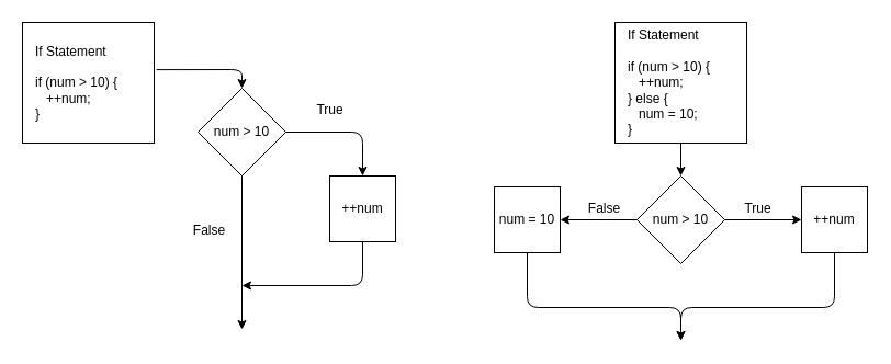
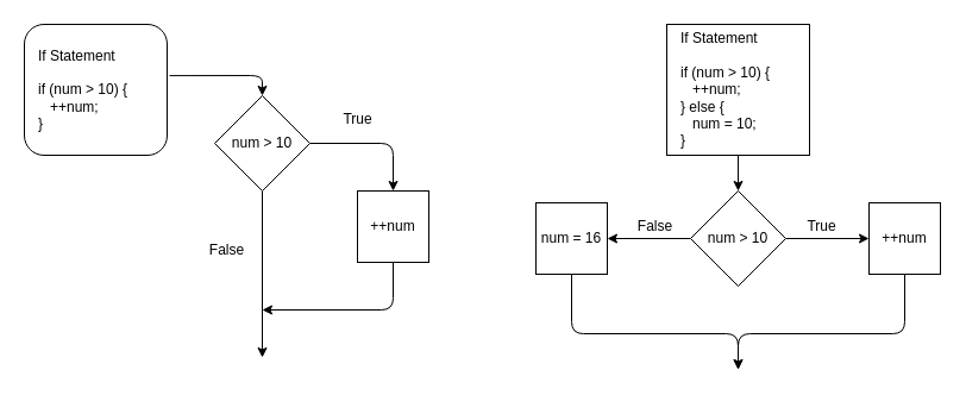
  <mxCell id="0" />
  <mxCell id="1" parent="0" />
- <mxCell id="2" value="&amp;nbsp; &amp;nbsp;If Statement&lt;br&gt;&lt;br&gt;&amp;nbsp; &amp;nbsp;if (num &amp;gt; 10) {&lt;br&gt;&amp;nbsp; &amp;nbsp; &amp;nbsp; ++num;&lt;br&gt;&amp;nbsp; &amp;nbsp;}" style="rounded=0;whiteSpace=wrap;html=1;align=left;" vertex="1" parent="1"><mxGeometry x="20" y="20" width="120" height="110" as="geometry" /></mxCell>
+ <mxCell id="2" value="&amp;nbsp; &amp;nbsp;If Statement&lt;br&gt;&lt;br&gt;&amp;nbsp; &amp;nbsp;if (num &amp;gt; 10) {&lt;br&gt;&amp;nbsp; &amp;nbsp; &amp;nbsp; ++num;&lt;br&gt;&amp;nbsp; &amp;nbsp;}" style="whiteSpace=wrap;html=1;align=left;rounded=1;" vertex="1" parent="1"><mxGeometry x="20" y="20" width="120" height="110" as="geometry" /></mxCell>
  <mxCell id="3" style="edgeStyle=none;html=1;entryX=0.5;entryY=0;entryDx=0;entryDy=0;" edge="1" parent="1" source="5" target="8"><mxGeometry relative="1" as="geometry"><mxPoint x="330" y="120" as="targetPoint" /><Array as="points"><mxPoint x="330" y="120" /></Array></mxGeometry></mxCell>
  <mxCell id="4" style="edgeStyle=none;html=1;" edge="1" parent="1" source="5"><mxGeometry relative="1" as="geometry"><mxPoint x="220" y="300" as="targetPoint" /></mxGeometry></mxCell>
  <mxCell id="5" value="num &amp;gt; 10" style="rhombus;whiteSpace=wrap;html=1;" vertex="1" parent="1"><mxGeometry x="180" y="80" width="80" height="80" as="geometry" /></mxCell>
  <mxCell id="6" value="" style="endArrow=classic;html=1;entryX=0.5;entryY=0;entryDx=0;entryDy=0;exitX=1.017;exitY=0.392;exitDx=0;exitDy=0;exitPerimeter=0;" edge="1" parent="1" source="2" target="5"><mxGeometry width="50" height="50" relative="1" as="geometry"><mxPoint x="220" y="20" as="sourcePoint" /><mxPoint x="430" y="400" as="targetPoint" /><Array as="points"><mxPoint x="220" y="63" /></Array></mxGeometry></mxCell>
  <mxCell id="7" style="edgeStyle=none;html=1;exitX=0.5;exitY=1;exitDx=0;exitDy=0;" edge="1" parent="1" source="8"><mxGeometry relative="1" as="geometry"><mxPoint x="220" y="260" as="targetPoint" /><Array as="points"><mxPoint x="330" y="260" /></Array></mxGeometry></mxCell>
  <mxCell id="8" value="++num" style="whiteSpace=wrap;html=1;aspect=fixed;" vertex="1" parent="1"><mxGeometry x="300" y="160" width="60" height="60" as="geometry" /></mxCell>
  <mxCell id="9" value="True" style="text;html=1;align=center;verticalAlign=middle;resizable=0;points=[];autosize=1;strokeColor=none;fillColor=none;" vertex="1" parent="1"><mxGeometry x="280" y="90" width="40" height="20" as="geometry" /></mxCell>
  <mxCell id="10" value="False" style="text;html=1;align=center;verticalAlign=middle;resizable=0;points=[];autosize=1;strokeColor=none;fillColor=none;" vertex="1" parent="1"><mxGeometry x="170" y="200" width="40" height="20" as="geometry" /></mxCell>
  <mxCell id="11" style="edgeStyle=none;html=1;entryX=0.5;entryY=0;entryDx=0;entryDy=0;" edge="1" parent="1" source="12" target="15"><mxGeometry relative="1" as="geometry" /></mxCell>
  <mxCell id="12" value="&amp;nbsp; &amp;nbsp;If Statement&lt;br&gt;&lt;br&gt;&amp;nbsp; &amp;nbsp;if (num &amp;gt; 10) {&lt;br&gt;&amp;nbsp; &amp;nbsp; &amp;nbsp; ++num;&lt;br&gt;&amp;nbsp; &amp;nbsp;} else {&lt;br&gt;&amp;nbsp; &amp;nbsp; &amp;nbsp; num = 10;&lt;br&gt;&amp;nbsp; &amp;nbsp;}" style="rounded=0;whiteSpace=wrap;html=1;align=left;" vertex="1" parent="1"><mxGeometry x="560" y="20" width="120" height="110" as="geometry" /></mxCell>
  <mxCell id="13" style="edgeStyle=none;html=1;entryX=1;entryY=0.5;entryDx=0;entryDy=0;" edge="1" parent="1" source="15" target="19"><mxGeometry relative="1" as="geometry" /></mxCell>
  <mxCell id="14" style="edgeStyle=none;html=1;entryX=0;entryY=0.5;entryDx=0;entryDy=0;" edge="1" parent="1" source="15" target="17"><mxGeometry relative="1" as="geometry" /></mxCell>
  <mxCell id="15" value="num &amp;gt; 10" style="rhombus;whiteSpace=wrap;html=1;" vertex="1" parent="1"><mxGeometry x="580" y="160" width="80" height="80" as="geometry" /></mxCell>
  <mxCell id="16" style="edgeStyle=none;html=1;exitX=0.5;exitY=1;exitDx=0;exitDy=0;" edge="1" parent="1" source="17"><mxGeometry relative="1" as="geometry"><mxPoint x="620" y="310" as="targetPoint" /><Array as="points"><mxPoint x="760" y="280" /><mxPoint x="620" y="280" /></Array></mxGeometry></mxCell>
  <mxCell id="17" value="++num" style="whiteSpace=wrap;html=1;aspect=fixed;" vertex="1" parent="1"><mxGeometry x="730" y="170" width="60" height="60" as="geometry" /></mxCell>
  <mxCell id="18" style="edgeStyle=none;html=1;exitX=0.5;exitY=1;exitDx=0;exitDy=0;" edge="1" parent="1" source="19"><mxGeometry relative="1" as="geometry"><mxPoint x="620" y="310" as="targetPoint" /><Array as="points"><mxPoint x="480" y="280" /><mxPoint x="620" y="280" /></Array></mxGeometry></mxCell>
- <mxCell id="19" value="num = 10" style="whiteSpace=wrap;html=1;aspect=fixed;" vertex="1" parent="1"><mxGeometry x="450" y="170" width="60" height="60" as="geometry" /></mxCell>
+ <mxCell id="19" value="num = 16" style="whiteSpace=wrap;html=1;aspect=fixed;" vertex="1" parent="1"><mxGeometry x="450" y="170" width="60" height="60" as="geometry" /></mxCell>
  <mxCell id="20" value="True" style="text;html=1;align=center;verticalAlign=middle;resizable=0;points=[];autosize=1;strokeColor=none;fillColor=none;" vertex="1" parent="1"><mxGeometry x="670" y="180" width="40" height="20" as="geometry" /></mxCell>
  <mxCell id="21" value="False" style="text;html=1;align=center;verticalAlign=middle;resizable=0;points=[];autosize=1;strokeColor=none;fillColor=none;" vertex="1" parent="1"><mxGeometry x="530" y="180" width="40" height="20" as="geometry" /></mxCell>
